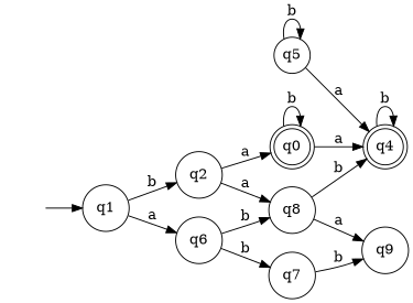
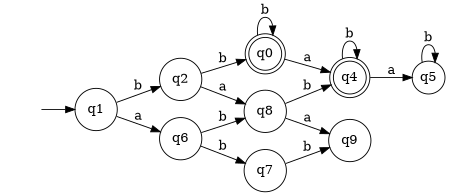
  digraph {
    fontname="DejaVu Serif"
    rankdir=LR
    node [fontname="DejaVu Serif" margin=0.1 shape=circle]
    edge [fontname="DejaVu Serif"]
    n1 [label=q0 margin=0 shape=doublecircle]
    q4 [margin=0 shape=doublecircle]
    q5 [margin=0]
    " " [color=white width=0]
    q1
    q2
    q6
    q8
    q7
    q9
    n1 -> n1 [label=b]
    n1 -> q4 [label=a]
    q4 -> q4 [label=b]
-   q5 -> q4 [label=a]
+   q4 -> q5 [label=a]
    q5 -> q5 [label=b]
    " " -> q1
    q1 -> q2 [label=b]
    q1 -> q6 [label=a]
-   q2 -> n1 [label=a]
+   q2 -> n1 [label=b]
    q2 -> q8 [label=a]
    q6 -> q8 [label=b]
    q6 -> q7 [label=b]
    q8 -> q4 [label=b]
    q8 -> q9 [label=a]
    q7 -> q9 [label=b]
  }
